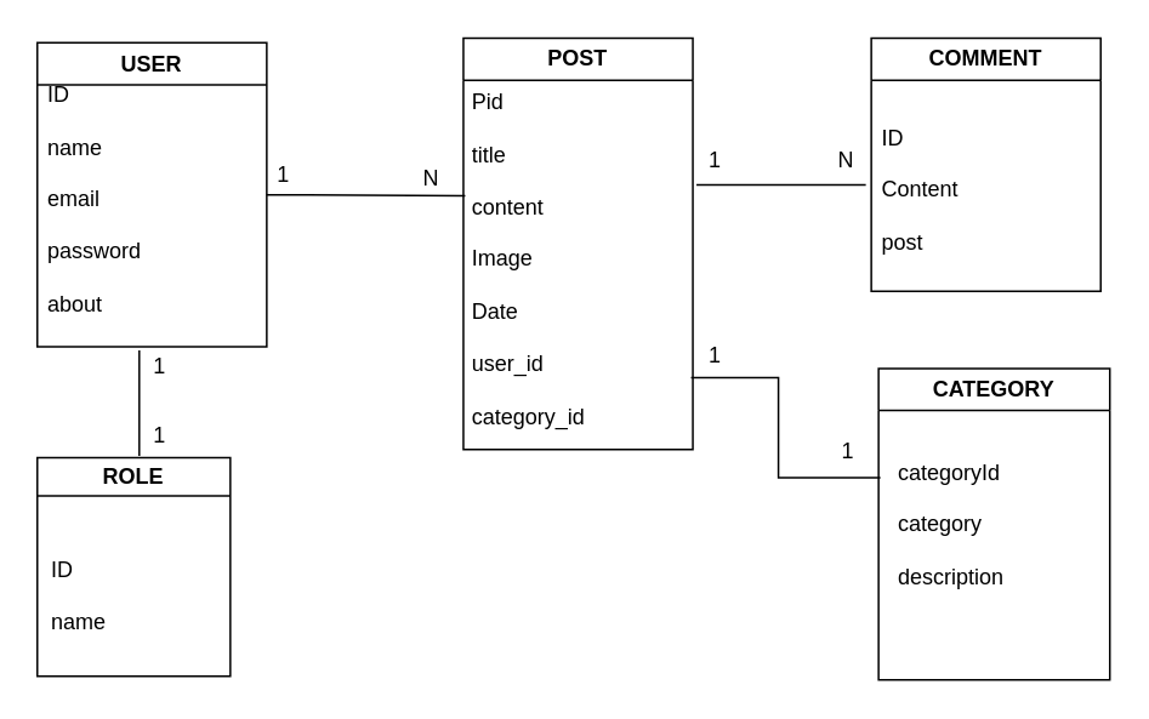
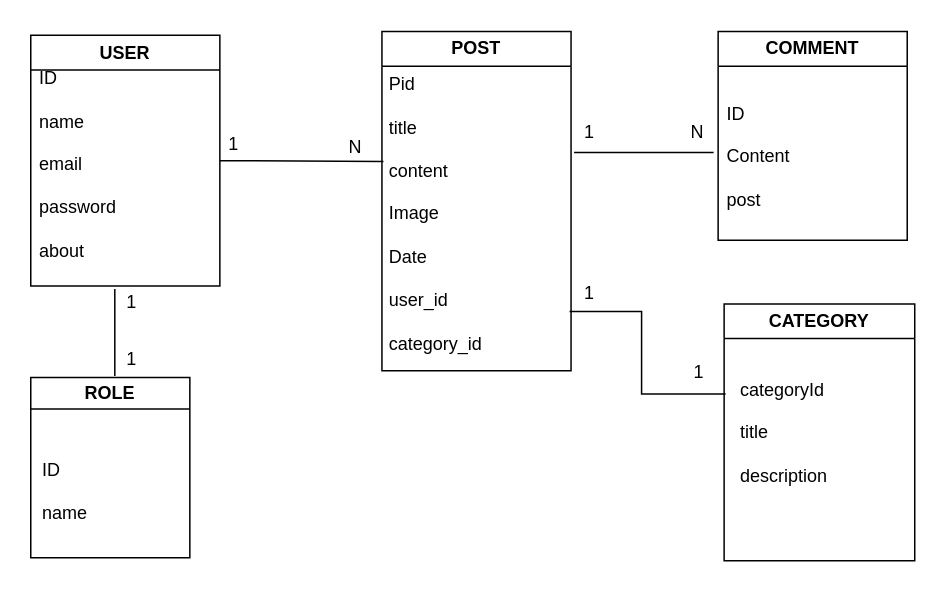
  <mxCell id="0" />
  <mxCell id="1" parent="0" />
  <mxCell id="2" value="USER" style="swimlane;whiteSpace=wrap;html=1;" vertex="1" parent="1"><mxGeometry x="20" y="23" width="126" height="167" as="geometry" /></mxCell>
  <mxCell id="3" value="ID&lt;br&gt;&lt;br&gt;name&lt;br&gt;&lt;br&gt;email&lt;br&gt;&lt;br&gt;password&lt;br&gt;&lt;br&gt;about" style="text;html=1;strokeColor=none;fillColor=none;align=left;verticalAlign=middle;whiteSpace=wrap;rounded=0;" vertex="1" parent="2"><mxGeometry x="4" y="27" width="86" height="118" as="geometry" /></mxCell>
  <mxCell id="4" value="POST" style="swimlane;whiteSpace=wrap;html=1;" vertex="1" parent="1"><mxGeometry x="254" y="20.5" width="126" height="226" as="geometry" /></mxCell>
  <mxCell id="5" value="Pid&lt;br&gt;&lt;br&gt;title&lt;br&gt;&lt;br&gt;content&lt;br&gt;&lt;br&gt;Image&lt;br&gt;&lt;br&gt;Date&lt;br&gt;&lt;br&gt;user_id&lt;br&gt;&lt;br&gt;category_id" style="text;html=1;strokeColor=none;fillColor=none;align=left;verticalAlign=middle;whiteSpace=wrap;rounded=0;" vertex="1" parent="4"><mxGeometry x="3" y="27" width="92" height="189" as="geometry" /></mxCell>
  <mxCell id="6" value="COMMENT" style="swimlane;whiteSpace=wrap;html=1;" vertex="1" parent="1"><mxGeometry x="478" y="20.5" width="126" height="139" as="geometry" /></mxCell>
  <mxCell id="7" value="ID&lt;br&gt;&lt;br&gt;Content&lt;br&gt;&lt;br&gt;post&lt;br&gt;" style="text;html=1;strokeColor=none;fillColor=none;align=left;verticalAlign=middle;whiteSpace=wrap;rounded=0;" vertex="1" parent="6"><mxGeometry x="4" y="27" width="86" height="112" as="geometry" /></mxCell>
  <mxCell id="8" value="CATEGORY" style="swimlane;whiteSpace=wrap;html=1;" vertex="1" parent="1"><mxGeometry x="482" y="202" width="127" height="171" as="geometry" /></mxCell>
- <mxCell id="9" value="categoryId&lt;br&gt;&lt;br&gt;category&lt;br&gt;&lt;br&gt;description" style="text;html=1;strokeColor=none;fillColor=none;align=left;verticalAlign=middle;whiteSpace=wrap;rounded=0;" vertex="1" parent="8"><mxGeometry x="9" y="28" width="77" height="115" as="geometry" /></mxCell>
+ <mxCell id="9" value="categoryId&lt;br&gt;&lt;br&gt;title&lt;br&gt;&lt;br&gt;description" style="text;html=1;strokeColor=none;fillColor=none;align=left;verticalAlign=middle;whiteSpace=wrap;rounded=0;" vertex="1" parent="8"><mxGeometry x="9" y="28" width="77" height="115" as="geometry" /></mxCell>
  <mxCell id="10" value="ROLE" style="swimlane;whiteSpace=wrap;html=1;startSize=21;" vertex="1" parent="1"><mxGeometry x="20" y="251" width="106" height="120" as="geometry" /></mxCell>
  <mxCell id="11" value="ID&lt;br&gt;&lt;br&gt;name" style="text;html=1;strokeColor=none;fillColor=none;align=left;verticalAlign=middle;whiteSpace=wrap;rounded=0;" vertex="1" parent="10"><mxGeometry x="6" y="36" width="70" height="80" as="geometry" /></mxCell>
  <mxCell id="12" value="" style="endArrow=none;html=1;rounded=0;" edge="1" parent="1"><mxGeometry width="50" height="50" relative="1" as="geometry"><mxPoint x="382" y="101" as="sourcePoint" /><mxPoint x="475" y="101" as="targetPoint" /></mxGeometry></mxCell>
  <mxCell id="13" value="" style="endArrow=none;html=1;rounded=0;exitX=1;exitY=0.5;exitDx=0;exitDy=0;" edge="1" parent="1" source="2"><mxGeometry width="50" height="50" relative="1" as="geometry"><mxPoint x="268" y="242" as="sourcePoint" /><mxPoint x="255" y="107" as="targetPoint" /></mxGeometry></mxCell>
  <mxCell id="14" value="" style="endArrow=none;html=1;rounded=0;" edge="1" parent="1"><mxGeometry width="50" height="50" relative="1" as="geometry"><mxPoint x="379" y="207" as="sourcePoint" /><mxPoint x="483" y="262" as="targetPoint" /><Array as="points"><mxPoint x="427" y="207" /><mxPoint x="427" y="262" /></Array></mxGeometry></mxCell>
  <mxCell id="15" value="1" style="text;html=1;strokeColor=none;fillColor=none;align=center;verticalAlign=middle;whiteSpace=wrap;rounded=0;" vertex="1" parent="1"><mxGeometry x="142" y="81" width="27" height="30" as="geometry" /></mxCell>
  <mxCell id="16" value="N" style="text;html=1;strokeColor=none;fillColor=none;align=center;verticalAlign=middle;whiteSpace=wrap;rounded=0;" vertex="1" parent="1"><mxGeometry x="223" y="83" width="27" height="30" as="geometry" /></mxCell>
  <mxCell id="17" value="1" style="text;html=1;strokeColor=none;fillColor=none;align=center;verticalAlign=middle;whiteSpace=wrap;rounded=0;" vertex="1" parent="1"><mxGeometry x="380" y="75" width="25" height="26" as="geometry" /></mxCell>
  <mxCell id="18" value="N" style="text;html=1;strokeColor=none;fillColor=none;align=center;verticalAlign=middle;whiteSpace=wrap;rounded=0;" vertex="1" parent="1"><mxGeometry x="451" y="73" width="27" height="30" as="geometry" /></mxCell>
  <mxCell id="19" value="1" style="text;html=1;strokeColor=none;fillColor=none;align=center;verticalAlign=middle;whiteSpace=wrap;rounded=0;" vertex="1" parent="1"><mxGeometry x="380" y="182" width="25" height="26" as="geometry" /></mxCell>
  <mxCell id="20" value="1" style="text;html=1;strokeColor=none;fillColor=none;align=center;verticalAlign=middle;whiteSpace=wrap;rounded=0;" vertex="1" parent="1"><mxGeometry x="453" y="235" width="25" height="26" as="geometry" /></mxCell>
  <mxCell id="21" value="" style="endArrow=none;html=1;rounded=0;" edge="1" parent="1"><mxGeometry width="50" height="50" relative="1" as="geometry"><mxPoint x="76" y="192" as="sourcePoint" /><mxPoint x="76" y="250" as="targetPoint" /></mxGeometry></mxCell>
  <mxCell id="22" value="1" style="text;html=1;strokeColor=none;fillColor=none;align=center;verticalAlign=middle;whiteSpace=wrap;rounded=0;" vertex="1" parent="1"><mxGeometry x="72" y="190" width="31" height="22" as="geometry" /></mxCell>
  <mxCell id="23" value="1" style="text;html=1;strokeColor=none;fillColor=none;align=center;verticalAlign=middle;whiteSpace=wrap;rounded=0;" vertex="1" parent="1"><mxGeometry x="77" y="227" width="21" height="24" as="geometry" /></mxCell>
